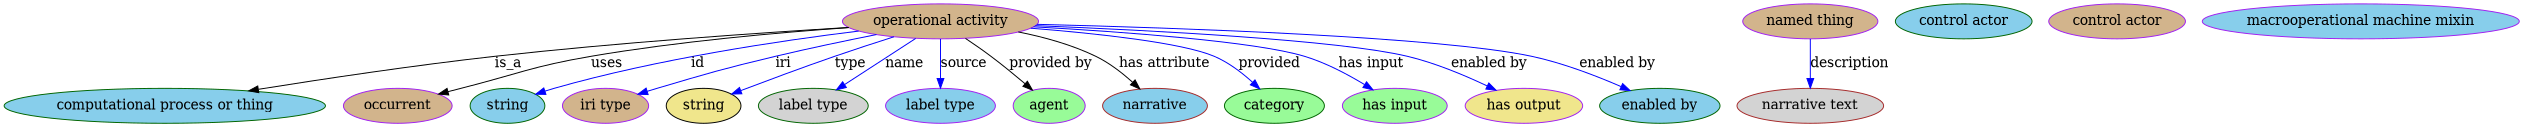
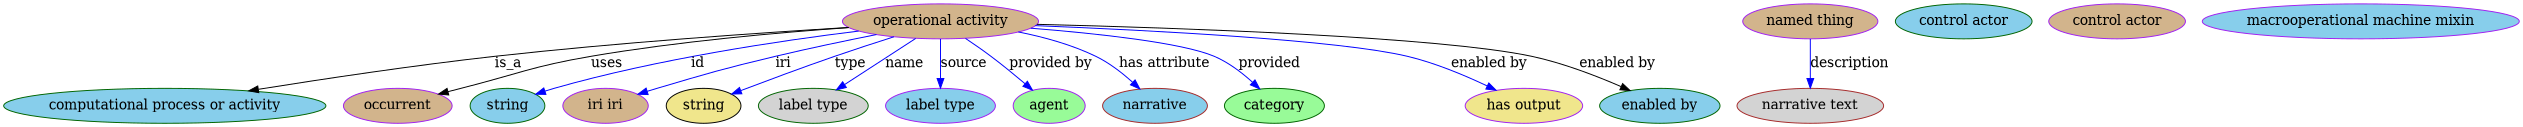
  digraph {
    fontname="DejaVu Serif"
    node [color=purple fillcolor=skyblue fontname="DejaVu Serif" style=filled]
    edge [fontname="DejaVu Serif" color=blue style=solid]
    n1 [fillcolor=tan height=0.5 label="operational activity" width=2.7984]
-   "computational process or activity" [color=darkgreen height=0.5 width=4.6038 label="computational process or thing"]
+   "computational process or activity" [color=darkgreen height=0.5 width=4.6038]
    occurrent [fillcolor=tan height=0.5 width=1.5526]
    n4 [color=darkgreen height=0.5 label=string width=1.0652]
-   n5 [fillcolor=tan height=0.5 label="iri type" width=1.2277]
+   n5 [fillcolor=tan height=0.5 label="iri iri" width=1.2277]
    n6 [color=black fillcolor=khaki height=0.5 label=string width=1.0652]
    n7 [color=darkgreen fillcolor=lightgrey height=0.5 label="label type" width=1.5707]
    n8 [height=0.5 label="label type" width=1.5707]
    n9 [fillcolor=palegreen height=0.5 label=agent width=1.0291]
    n10 [color=brown height=0.5 label=narrative width=1.4443]
    category [color=darkgreen fillcolor=palegreen height=0.5 width=1.4263]
-   "has input" [fillcolor=palegreen height=0.5 width=1.4985]
    "has output" [fillcolor=khaki height=0.5 width=1.679]
    "enabled by" [color=darkgreen height=0.5 width=1.7151]
    n15 [color=brown fillcolor=lightgrey height=0.5 label="narrative text" width=2.0943]
    n16 [fillcolor=tan height=0.5 label="named thing" width=1.9318]
    n17 [color=darkgreen height=0.5 label="control actor" width=1.9498]
    n18 [fillcolor=tan height=0.5 label="control actor" width=1.9498]
    n19 [height=0.5 label="macrooperational machine mixin" width=4.5315]
    n1 -> "computational process or activity" [label=is_a color="" style=""]
    n1 -> occurrent [label=uses color="" style=""]
    n1 -> n4 [label=id]
    n1 -> n5 [label=iri]
    n1 -> n6 [label=type]
    n1 -> n7 [label=name]
    n1 -> n8 [label=source]
-   n1 -> n9 [color=black label="provided by"]
-   n1 -> n10 [color=black label="has attribute"]
+   n1 -> n9 [label="provided by"]
+   n1 -> n10 [label="has attribute"]
    n1 -> category [label=provided]
-   n1 -> "has input" [label="has input"]
    n1 -> "has output" [label="enabled by"]
-   n1 -> "enabled by" [label="enabled by"]
+   n1 -> "enabled by" [color=black label="enabled by"]
    n16 -> n15 [label=description]
  }
